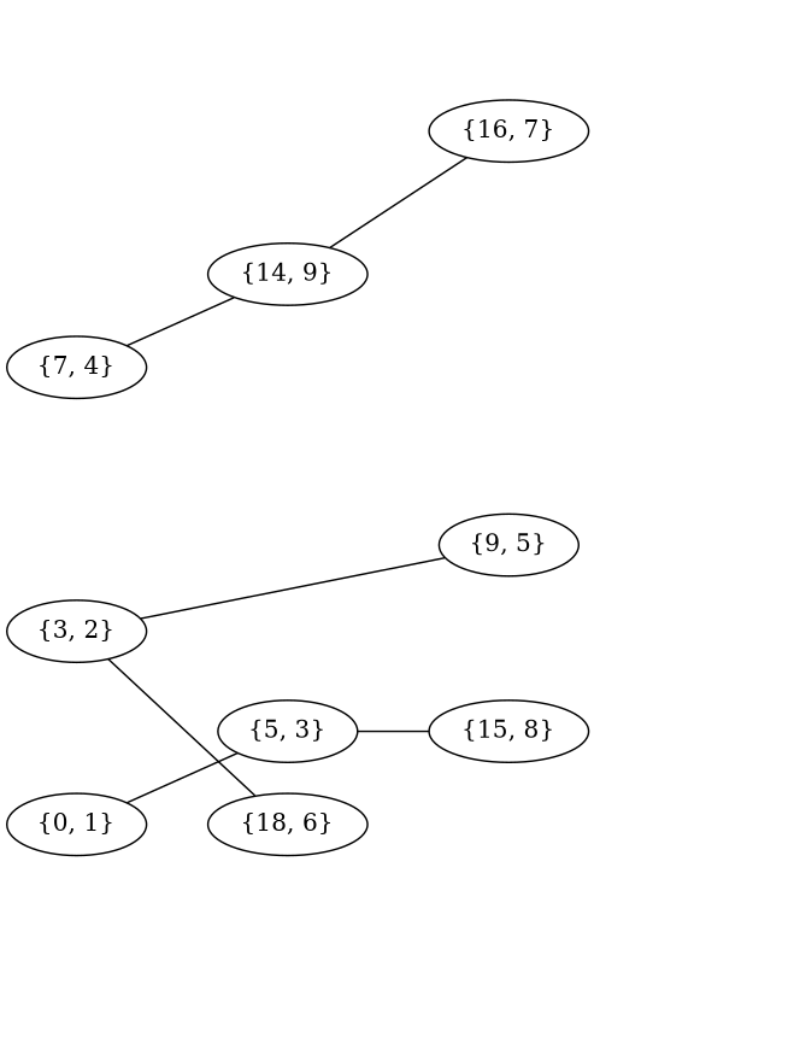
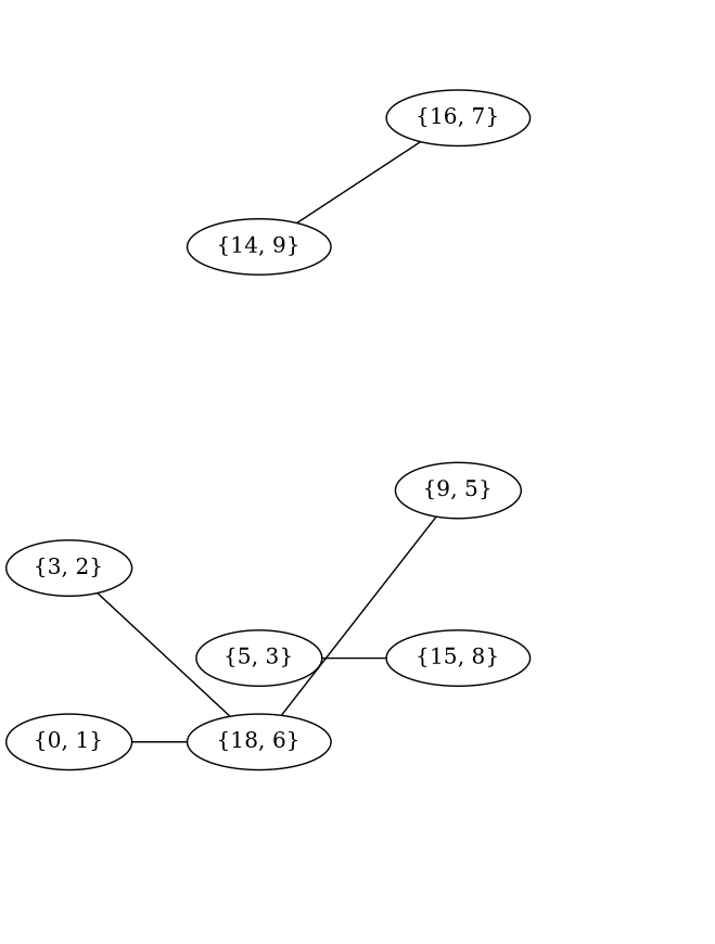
  graph {
    ordering=out
    rankdir=LR
    splines=false
    node [style=invis]
    edge [style=invis]
    "{0, 1}" [style=""]
    "{5, 3}" [style=""]
    NIL1
    NIL0
    "{3, 2}" [style=""]
    "{9, 5}" [style=""]
    NIL14
    "{18, 6}" [style=""]
    NIL2
    "{15, 8}" [style=""]
-   "{7, 4}" [style=""]
    "{14, 9}" [style=""]
    NIL9
    NIL10
    NIL15
    NIL16
    NIL17
    NIL18
    NIL19
    NIL20
    "{16, 7}" [style=""]
    NIL3
    NIL4
    NIL5
    NIL6
    NIL7
    NIL8
    NIL11
    NIL12
    NIL13
-   "{0, 1}" -- "{5, 3}" [style=""]
+   "{0, 1}" -- "{18, 6}" [style=""]
    "{0, 1}" -- NIL1
    "{5, 3}" -- NIL2
    "{5, 3}" -- "{15, 8}" [style=""]
-   "{3, 2}" -- "{9, 5}" [style=""]
+   "{18, 6}" -- "{9, 5}" [style=""]
    "{3, 2}" -- NIL14
    "{3, 2}" -- "{18, 6}" [style=""]
    "{9, 5}" -- NIL15
    "{9, 5}" -- NIL16
    "{9, 5}" -- NIL17
    "{18, 6}" -- NIL18
    "{18, 6}" -- NIL19
    "{18, 6}" -- NIL20
    "{15, 8}" -- NIL6
    "{15, 8}" -- NIL7
    "{15, 8}" -- NIL8
-   "{7, 4}" -- "{14, 9}" [style=""]
-   "{7, 4}" -- NIL9
-   "{7, 4}" -- NIL10
    "{14, 9}" -- "{16, 7}" [style=""]
    "{14, 9}" -- NIL11
    "{14, 9}" -- NIL12
    "{14, 9}" -- NIL13
    "{16, 7}" -- NIL3
    "{16, 7}" -- NIL4
    "{16, 7}" -- NIL5
  }
